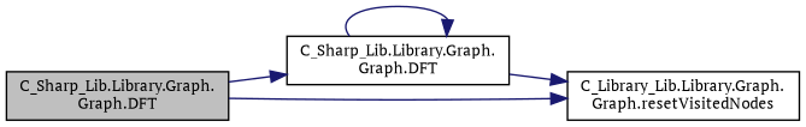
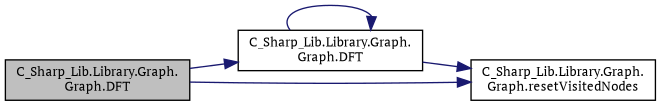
  digraph {
    rankdir=LR
    fontname="PT Serif"
    node [color=black fillcolor=white fontname="PT Serif" fontsize=10 shape=record style=filled]
    edge [color=midnightblue fontname="PT Serif" fontsize=10 labelfontname=Helvetica labelfontsize=10 style=solid]
    n1 [fillcolor=grey75 fontcolor=black height=0.2 label="C_Sharp_Lib.Library.Graph.\lGraph.DFT" width=0.4]
    n2 [height=0.2 label="C_Sharp_Lib.Library.Graph.\lGraph.DFT" width=0.4]
-   n3 [height=0.2 label="C_Library_Lib.Library.Graph.\lGraph.resetVisitedNodes" width=0.4]
+   n3 [height=0.2 label="C_Sharp_Lib.Library.Graph.\lGraph.resetVisitedNodes" width=0.4]
    n1 -> n2
    n1 -> n3
    n2 -> n2
    n2 -> n3
  }
